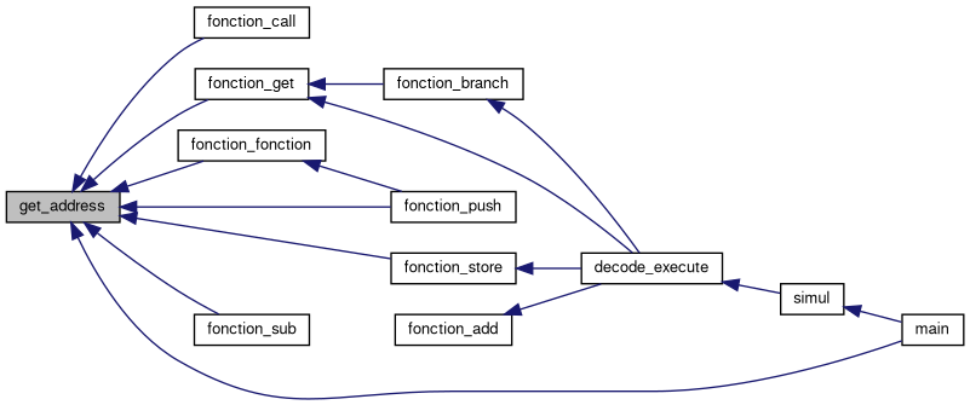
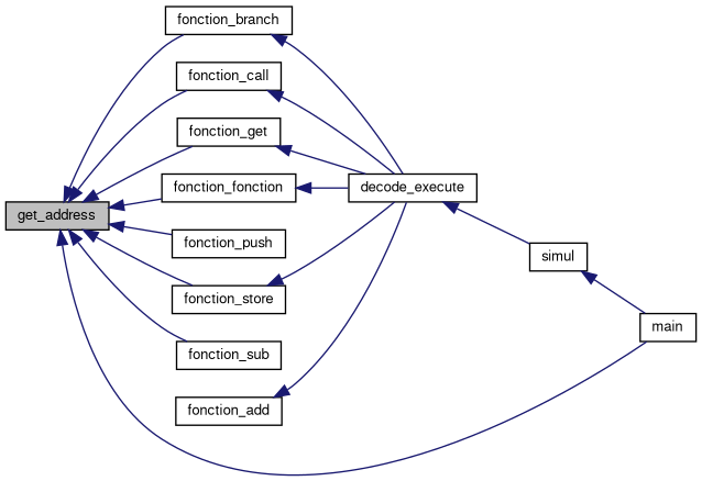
  digraph {
    rankdir=LR
    node [color=black fillcolor=white fontname=FreeSans fontsize=10 shape=record style=filled]
    edge [color=midnightblue dir=back fontname=FreeSans fontsize=10 labelfontname=FreeSans labelfontsize=10 style=solid]
    n1 [fillcolor=grey75 fontcolor=black height=0.2 label=get_address width=0.4]
    n2 [height=0.2 label=fonction_branch width=0.4]
    n3 [height=0.2 label=fonction_call width=0.4]
    n4 [height=0.2 label=fonction_get width=0.4]
    n5 [height=0.2 label=fonction_fonction width=0.4]
    n6 [height=0.2 label=fonction_push width=0.4]
    n7 [height=0.2 label=fonction_store width=0.4]
    n8 [height=0.2 label=fonction_sub width=0.4]
    n9 [height=0.2 label=main width=0.4]
    n10 [height=0.2 label=fonction_add width=0.4]
    n11 [height=0.2 label=decode_execute width=0.4]
    n12 [height=0.2 label=simul width=0.4]
-   n4 -> n2
+   n1 -> n2
    n1 -> n3
    n1 -> n4
    n1 -> n5
    n1 -> n6
    n1 -> n7
    n1 -> n8
    n1 -> n9
    n2 -> n11
+   n3 -> n11
    n4 -> n11
-   n5 -> n6
+   n5 -> n11
    n7 -> n11
    n10 -> n11
    n11 -> n12
    n12 -> n9
  }
